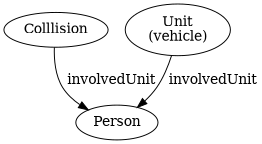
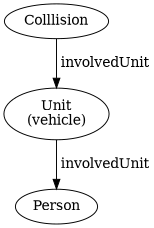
  digraph {
    compound=true
    node [shape=ellipse]
    n1 [label=Colllision]
    n2 [label="Unit\n(vehicle)"]
    n3 [label=Person]
    subgraph sub_1 {
      n1
      n2
      n3
    }
-   n1 -> n3 [label=" involvedUnit"]
+   n1 -> n2 [label=" involvedUnit"]
    n2 -> n3 [label=" involvedUnit"]
  }
